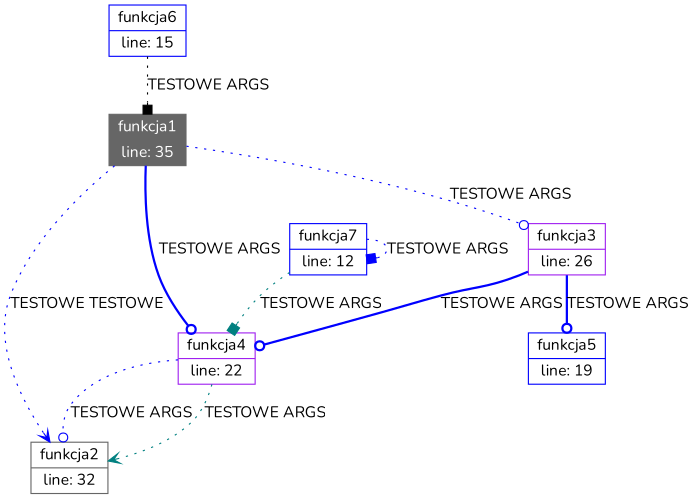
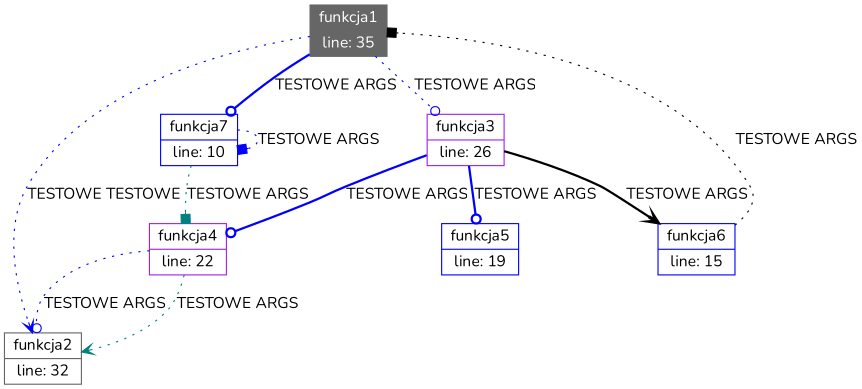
  digraph {
    fontname=Nunito
    node [color=blue fontname=Nunito shape=record]
    edge [arrowhead=odot color=blue fontname=Nunito style=dotted]
    n1 [color=gray40 fontcolor="#FFFFFF" height=0.2 label="{<f0> funkcja1|<f1> line: 35}" style=filled]
-   n2 [label="{<f0> funkcja7|<f1> line: 12}"]
+   n2 [label="{<f0> funkcja7|<f1> line: 10}"]
    n3 [color=gray40 label="{<f0> funkcja2|<f1> line: 32}"]
    n4 [color=purple label="{<f0> funkcja3|<f1> line: 26}"]
    n5 [color=purple label="{<f0> funkcja4|<f1> line: 22}"]
    n6 [label="{<f0> funkcja5|<f1> line: 19}"]
    n7 [label="{<f0> funkcja6|<f1> line: 15}"]
-   n1 -> n5 [label="TESTOWE ARGS" style=bold]
+   n1 -> n2 [label="TESTOWE ARGS" style=bold]
    n1 -> n3 [arrowhead=vee label="TESTOWE TESTOWE"]
    n1 -> n4 [label="TESTOWE ARGS"]
    n2 -> n2 [arrowhead=box label="TESTOWE ARGS"]
    n2 -> n5 [arrowhead=box color=teal label="TESTOWE ARGS"]
    n4 -> n5 [label="TESTOWE ARGS" style=bold]
    n4 -> n6 [label="TESTOWE ARGS" style=bold]
+   n4 -> n7 [arrowhead=vee color=black label="TESTOWE ARGS" style=bold]
    n5 -> n3 [label="TESTOWE ARGS"]
    n5 -> n3 [arrowhead=vee color=teal label="TESTOWE ARGS"]
    n7 -> n1 [arrowhead=box color=black label="TESTOWE ARGS"]
  }
